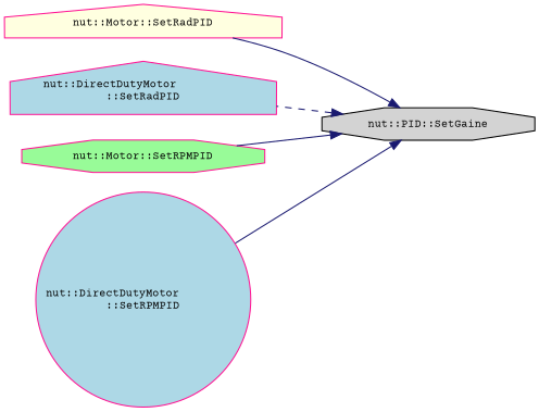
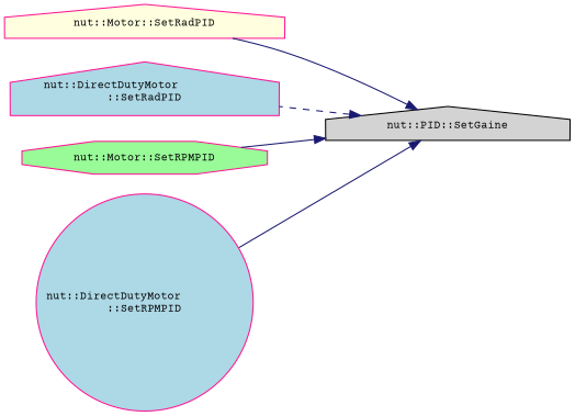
  digraph {
    fontname="Courier Prime"
    rankdir=RL
    node [color=deeppink fillcolor=lightblue fontname="Courier Prime" fontsize=10 shape=octagon style=filled]
    edge [color=midnightblue dir=back fontname="Courier Prime" fontsize=10 labelfontname=Helvetica labelfontsize=10 style=solid]
-   n1 [color=black fillcolor=lightgrey fontcolor=black height=0.2 label="nut::PID::SetGaine" width=0.4]
+   n1 [color=black fillcolor=lightgrey fontcolor=black height=0.2 label="nut::PID::SetGaine" shape=house width=0.4]
    n2 [fillcolor=lightyellow height=0.2 label="nut::Motor::SetRadPID" shape=house width=0.4]
    n3 [height=0.2 label="nut::DirectDutyMotor\l::SetRadPID" shape=house width=0.4]
    n4 [fillcolor=palegreen height=0.2 label="nut::Motor::SetRPMPID" width=0.4]
    n5 [height=0.2 label="nut::DirectDutyMotor\l::SetRPMPID" shape=circle width=0.4]
    n1 -> n2
    n1 -> n3 [style=dashed]
    n1 -> n4
    n1 -> n5
  }
